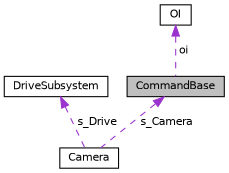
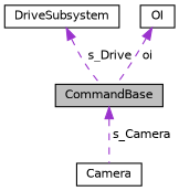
  digraph {
    node [color=black fillcolor=white fontname=Helvetica fontsize=10 shape=record style=filled]
    edge [color=darkorchid3 dir=back fontname=Helvetica fontsize=10 labelfontname=Helvetica labelfontsize=10 style=dashed]
    n1 [fillcolor=grey75 fontcolor=black height=0.2 label=CommandBase width=0.4]
    n2 [height=0.2 label=Camera width=0.4]
    n3 [height=0.2 label=DriveSubsystem width=0.4]
    n4 [height=0.2 label=OI width=0.4]
    n1 -> n2 [label=" s_Camera"]
-   n3 -> n2 [label=" s_Drive"]
+   n3 -> n1 [label=" s_Drive"]
    n4 -> n1 [label=" oi"]
  }
